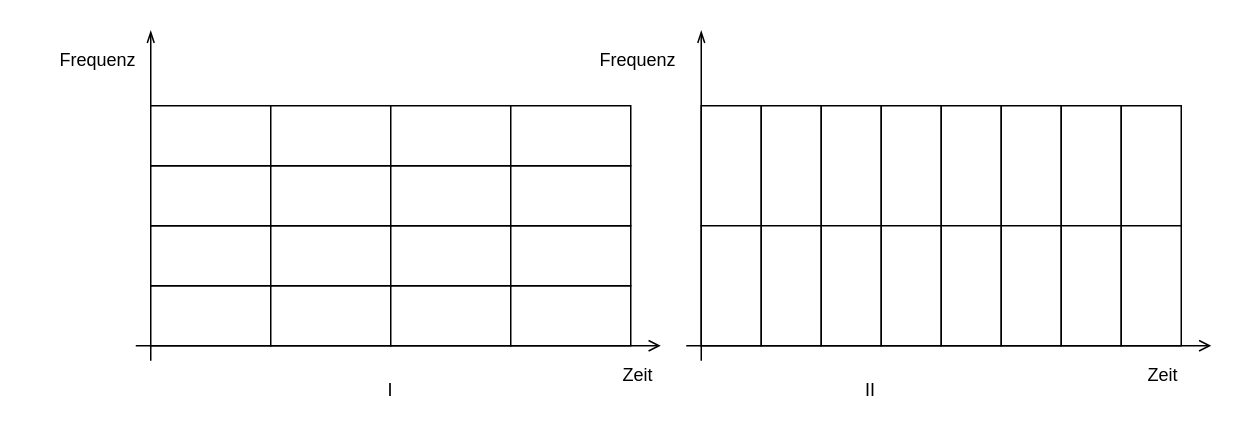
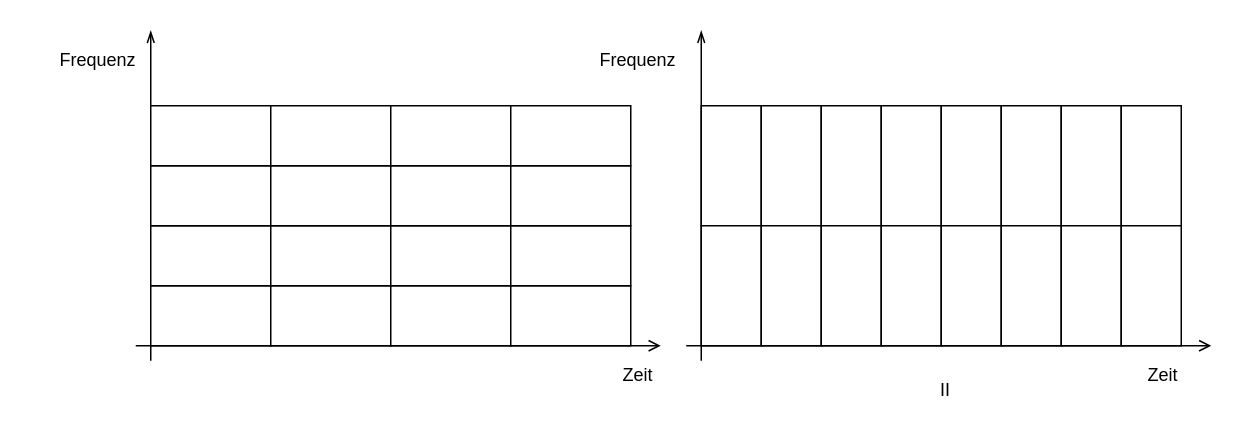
  <mxCell id="0" />
  <mxCell id="1" parent="0" />
  <mxCell id="2" value="" style="endArrow=openThin;html=1;endFill=0;" edge="1" parent="1"><mxGeometry width="50" height="50" relative="1" as="geometry"><mxPoint x="100" y="240" as="sourcePoint" /><mxPoint x="100" y="20" as="targetPoint" /></mxGeometry></mxCell>
  <mxCell id="3" value="" style="endArrow=none;html=1;startArrow=open;startFill=0;" edge="1" parent="1"><mxGeometry width="50" height="50" relative="1" as="geometry"><mxPoint x="440" y="230" as="sourcePoint" /><mxPoint x="90" y="230" as="targetPoint" /></mxGeometry></mxCell>
  <mxCell id="4" value="Frequenz" style="text;html=1;strokeColor=none;fillColor=none;align=center;verticalAlign=middle;whiteSpace=wrap;rounded=0;" vertex="1" parent="1"><mxGeometry x="20" y="30" width="90" height="20" as="geometry" /></mxCell>
  <mxCell id="5" value="Zeit" style="text;html=1;strokeColor=none;fillColor=none;align=center;verticalAlign=middle;whiteSpace=wrap;rounded=0;" vertex="1" parent="1"><mxGeometry x="390" y="240" width="70" height="20" as="geometry" /></mxCell>
  <mxCell id="6" value="" style="rounded=0;whiteSpace=wrap;html=1;" vertex="1" parent="1"><mxGeometry x="100" y="190" width="80" height="40" as="geometry" /></mxCell>
  <mxCell id="7" value="" style="rounded=0;whiteSpace=wrap;html=1;" vertex="1" parent="1"><mxGeometry x="180" y="190" width="80" height="40" as="geometry" /></mxCell>
  <mxCell id="8" value="" style="rounded=0;whiteSpace=wrap;html=1;" vertex="1" parent="1"><mxGeometry x="260" y="190" width="80" height="40" as="geometry" /></mxCell>
  <mxCell id="9" value="" style="rounded=0;whiteSpace=wrap;html=1;" vertex="1" parent="1"><mxGeometry x="340" y="190" width="80" height="40" as="geometry" /></mxCell>
  <mxCell id="10" value="" style="rounded=0;whiteSpace=wrap;html=1;" vertex="1" parent="1"><mxGeometry x="100" y="150" width="80" height="40" as="geometry" /></mxCell>
  <mxCell id="11" value="" style="rounded=0;whiteSpace=wrap;html=1;" vertex="1" parent="1"><mxGeometry x="180" y="150" width="80" height="40" as="geometry" /></mxCell>
  <mxCell id="12" value="" style="rounded=0;whiteSpace=wrap;html=1;" vertex="1" parent="1"><mxGeometry x="260" y="150" width="80" height="40" as="geometry" /></mxCell>
  <mxCell id="13" value="" style="rounded=0;whiteSpace=wrap;html=1;" vertex="1" parent="1"><mxGeometry x="100" y="110" width="80" height="40" as="geometry" /></mxCell>
  <mxCell id="14" value="" style="rounded=0;whiteSpace=wrap;html=1;" vertex="1" parent="1"><mxGeometry x="180" y="110" width="80" height="40" as="geometry" /></mxCell>
  <mxCell id="15" value="" style="rounded=0;whiteSpace=wrap;html=1;" vertex="1" parent="1"><mxGeometry x="260" y="110" width="80" height="40" as="geometry" /></mxCell>
  <mxCell id="16" value="" style="rounded=0;whiteSpace=wrap;html=1;" vertex="1" parent="1"><mxGeometry x="100" y="70" width="80" height="40" as="geometry" /></mxCell>
  <mxCell id="17" value="" style="rounded=0;whiteSpace=wrap;html=1;" vertex="1" parent="1"><mxGeometry x="180" y="70" width="80" height="40" as="geometry" /></mxCell>
  <mxCell id="18" value="" style="rounded=0;whiteSpace=wrap;html=1;" vertex="1" parent="1"><mxGeometry x="260" y="70" width="80" height="40" as="geometry" /></mxCell>
  <mxCell id="19" value="" style="endArrow=openThin;html=1;endFill=0;" edge="1" parent="1"><mxGeometry width="50" height="50" relative="1" as="geometry"><mxPoint x="467" y="240" as="sourcePoint" /><mxPoint x="467" y="20" as="targetPoint" /></mxGeometry></mxCell>
  <mxCell id="20" value="" style="endArrow=none;html=1;startArrow=open;startFill=0;" edge="1" parent="1"><mxGeometry width="50" height="50" relative="1" as="geometry"><mxPoint x="807" y="230" as="sourcePoint" /><mxPoint x="457" y="230" as="targetPoint" /></mxGeometry></mxCell>
  <mxCell id="21" value="Zeit" style="text;html=1;strokeColor=none;fillColor=none;align=center;verticalAlign=middle;whiteSpace=wrap;rounded=0;" vertex="1" parent="1"><mxGeometry x="740" y="240" width="70" height="20" as="geometry" /></mxCell>
  <mxCell id="22" value="" style="rounded=0;whiteSpace=wrap;html=1;" vertex="1" parent="1"><mxGeometry x="340" y="150" width="80" height="40" as="geometry" /></mxCell>
  <mxCell id="23" value="" style="rounded=0;whiteSpace=wrap;html=1;" vertex="1" parent="1"><mxGeometry x="340" y="110" width="80" height="40" as="geometry" /></mxCell>
  <mxCell id="24" value="" style="rounded=0;whiteSpace=wrap;html=1;" vertex="1" parent="1"><mxGeometry x="340" y="70" width="80" height="40" as="geometry" /></mxCell>
  <mxCell id="25" value="" style="rounded=0;whiteSpace=wrap;html=1;" vertex="1" parent="1"><mxGeometry x="467" y="70" width="40" height="80" as="geometry" /></mxCell>
  <mxCell id="26" value="" style="rounded=0;whiteSpace=wrap;html=1;" vertex="1" parent="1"><mxGeometry x="507" y="70" width="40" height="80" as="geometry" /></mxCell>
  <mxCell id="27" value="" style="rounded=0;whiteSpace=wrap;html=1;" vertex="1" parent="1"><mxGeometry x="467" y="150" width="40" height="80" as="geometry" /></mxCell>
  <mxCell id="28" value="" style="rounded=0;whiteSpace=wrap;html=1;" vertex="1" parent="1"><mxGeometry x="507" y="150" width="40" height="80" as="geometry" /></mxCell>
  <mxCell id="29" value="" style="rounded=0;whiteSpace=wrap;html=1;" vertex="1" parent="1"><mxGeometry x="547" y="70" width="40" height="80" as="geometry" /></mxCell>
  <mxCell id="30" value="" style="rounded=0;whiteSpace=wrap;html=1;" vertex="1" parent="1"><mxGeometry x="587" y="70" width="40" height="80" as="geometry" /></mxCell>
  <mxCell id="31" value="" style="rounded=0;whiteSpace=wrap;html=1;" vertex="1" parent="1"><mxGeometry x="547" y="150" width="40" height="80" as="geometry" /></mxCell>
  <mxCell id="32" value="" style="rounded=0;whiteSpace=wrap;html=1;" vertex="1" parent="1"><mxGeometry x="587" y="150" width="40" height="80" as="geometry" /></mxCell>
  <mxCell id="33" value="" style="rounded=0;whiteSpace=wrap;html=1;" vertex="1" parent="1"><mxGeometry x="627" y="70" width="40" height="80" as="geometry" /></mxCell>
  <mxCell id="34" value="" style="rounded=0;whiteSpace=wrap;html=1;" vertex="1" parent="1"><mxGeometry x="667" y="70" width="40" height="80" as="geometry" /></mxCell>
  <mxCell id="35" value="" style="rounded=0;whiteSpace=wrap;html=1;" vertex="1" parent="1"><mxGeometry x="627" y="150" width="40" height="80" as="geometry" /></mxCell>
  <mxCell id="36" value="" style="rounded=0;whiteSpace=wrap;html=1;" vertex="1" parent="1"><mxGeometry x="667" y="150" width="40" height="80" as="geometry" /></mxCell>
  <mxCell id="37" value="" style="rounded=0;whiteSpace=wrap;html=1;" vertex="1" parent="1"><mxGeometry x="707" y="70" width="40" height="80" as="geometry" /></mxCell>
  <mxCell id="38" value="" style="rounded=0;whiteSpace=wrap;html=1;" vertex="1" parent="1"><mxGeometry x="747" y="70" width="40" height="80" as="geometry" /></mxCell>
  <mxCell id="39" value="" style="rounded=0;whiteSpace=wrap;html=1;" vertex="1" parent="1"><mxGeometry x="707" y="150" width="40" height="80" as="geometry" /></mxCell>
  <mxCell id="40" value="" style="rounded=0;whiteSpace=wrap;html=1;" vertex="1" parent="1"><mxGeometry x="747" y="150" width="40" height="80" as="geometry" /></mxCell>
  <mxCell id="41" value="Frequenz" style="text;html=1;strokeColor=none;fillColor=none;align=center;verticalAlign=middle;whiteSpace=wrap;rounded=0;" vertex="1" parent="1"><mxGeometry x="380" y="30" width="90" height="20" as="geometry" /></mxCell>
- <mxCell id="42" value="I" style="text;html=1;strokeColor=none;fillColor=none;align=center;verticalAlign=middle;whiteSpace=wrap;rounded=0;" vertex="1" parent="1"><mxGeometry x="240" y="250" width="40" height="20" as="geometry" /></mxCell>
- <mxCell id="43" value="II" style="text;html=1;strokeColor=none;fillColor=none;align=center;verticalAlign=middle;whiteSpace=wrap;rounded=0;" vertex="1" parent="1"><mxGeometry x="560" y="250" width="40" height="20" as="geometry" /></mxCell>
+ <mxCell id="43" value="II" style="text;html=1;strokeColor=none;fillColor=none;align=center;verticalAlign=middle;whiteSpace=wrap;rounded=0;" vertex="1" parent="1"><mxGeometry x="610" y="250" width="40" height="20" as="geometry" /></mxCell>
